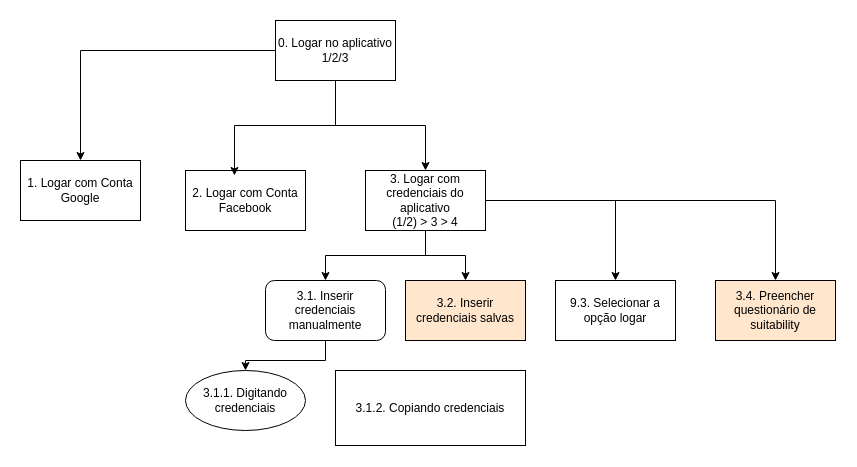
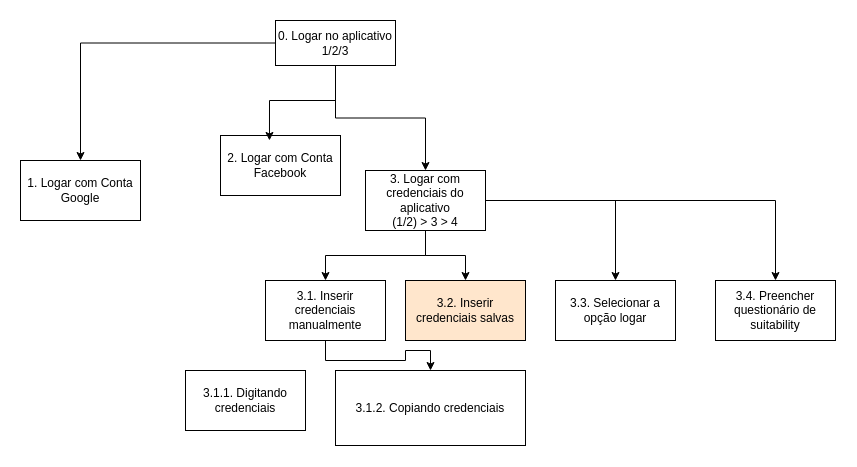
  <mxCell id="0" />
  <mxCell id="1" parent="0" />
  <mxCell id="2" style="edgeStyle=orthogonalEdgeStyle;rounded=0;orthogonalLoop=1;jettySize=auto;html=1;entryX=0.5;entryY=0;entryDx=0;entryDy=0;" edge="1" parent="1" source="4" target="5"><mxGeometry relative="1" as="geometry" /></mxCell>
  <mxCell id="3" style="edgeStyle=orthogonalEdgeStyle;rounded=0;orthogonalLoop=1;jettySize=auto;html=1;entryX=0.5;entryY=0;entryDx=0;entryDy=0;" edge="1" parent="1" source="4" target="11"><mxGeometry relative="1" as="geometry" /></mxCell>
- <mxCell id="4" value="0. Logar no aplicativo&lt;div&gt;1/2/3&lt;/div&gt;" style="rounded=0;whiteSpace=wrap;html=1;" vertex="1" parent="1"><mxGeometry x="275" y="20" width="120" height="60" as="geometry" /></mxCell>
+ <mxCell id="4" value="0. Logar no aplicativo&lt;div&gt;1/2/3&lt;/div&gt;" style="rounded=0;whiteSpace=wrap;html=1;" vertex="1" parent="1"><mxGeometry x="275" y="20" width="120" height="45" as="geometry" /></mxCell>
  <mxCell id="5" value="1. Logar com Conta Google" style="rounded=0;whiteSpace=wrap;html=1;" vertex="1" parent="1"><mxGeometry x="20" y="160" width="120" height="60" as="geometry" /></mxCell>
- <mxCell id="6" value="2. Logar com Conta Facebook" style="rounded=0;whiteSpace=wrap;html=1;" vertex="1" parent="1"><mxGeometry x="185" y="170" width="120" height="60" as="geometry" /></mxCell>
+ <mxCell id="6" value="2. Logar com Conta Facebook" style="rounded=0;whiteSpace=wrap;html=1;" vertex="1" parent="1"><mxGeometry x="220" y="135" width="120" height="60" as="geometry" /></mxCell>
  <mxCell id="7" style="edgeStyle=orthogonalEdgeStyle;rounded=0;orthogonalLoop=1;jettySize=auto;html=1;entryX=0.5;entryY=0;entryDx=0;entryDy=0;" edge="1" parent="1" source="11" target="14"><mxGeometry relative="1" as="geometry" /></mxCell>
  <mxCell id="8" style="edgeStyle=orthogonalEdgeStyle;rounded=0;orthogonalLoop=1;jettySize=auto;html=1;" edge="1" parent="1" source="11" target="15"><mxGeometry relative="1" as="geometry" /></mxCell>
  <mxCell id="9" style="edgeStyle=orthogonalEdgeStyle;rounded=0;orthogonalLoop=1;jettySize=auto;html=1;entryX=0.5;entryY=0;entryDx=0;entryDy=0;" edge="1" parent="1" source="11" target="16"><mxGeometry relative="1" as="geometry"><Array as="points"><mxPoint x="615" y="200" /></Array></mxGeometry></mxCell>
  <mxCell id="10" style="edgeStyle=orthogonalEdgeStyle;rounded=0;orthogonalLoop=1;jettySize=auto;html=1;entryX=0.5;entryY=0;entryDx=0;entryDy=0;" edge="1" parent="1" source="11" target="17"><mxGeometry relative="1" as="geometry" /></mxCell>
  <mxCell id="11" value="3. Logar com credenciais do aplicativo&lt;div&gt;(1/2) &amp;gt; 3 &amp;gt; 4&lt;/div&gt;" style="rounded=0;whiteSpace=wrap;html=1;" vertex="1" parent="1"><mxGeometry x="365" y="170" width="120" height="60" as="geometry" /></mxCell>
  <mxCell id="12" style="edgeStyle=orthogonalEdgeStyle;rounded=0;orthogonalLoop=1;jettySize=auto;html=1;entryX=0.408;entryY=0.083;entryDx=0;entryDy=0;entryPerimeter=0;" edge="1" parent="1" source="4" target="6"><mxGeometry relative="1" as="geometry" /></mxCell>
- <mxCell id="13" style="edgeStyle=orthogonalEdgeStyle;rounded=0;orthogonalLoop=1;jettySize=auto;html=1;" edge="1" parent="1" source="14" target="18"><mxGeometry relative="1" as="geometry" /></mxCell>
- <mxCell id="14" value="3.1. Inserir credenciais manualmente" style="whiteSpace=wrap;html=1;rounded=1;" vertex="1" parent="1"><mxGeometry x="265" y="280" width="120" height="60" as="geometry" /></mxCell>
+ <mxCell id="13" style="edgeStyle=orthogonalEdgeStyle;rounded=0;orthogonalLoop=1;jettySize=auto;html=1;entryX=0.5;entryY=0;entryDx=0;entryDy=0;" edge="1" parent="1" source="14" target="19"><mxGeometry relative="1" as="geometry" /></mxCell>
+ <mxCell id="14" value="3.1. Inserir credenciais manualmente" style="rounded=0;whiteSpace=wrap;html=1;" vertex="1" parent="1"><mxGeometry x="265" y="280" width="120" height="60" as="geometry" /></mxCell>
  <mxCell id="15" value="3.2. Inserir credenciais salvas" style="rounded=0;whiteSpace=wrap;html=1;fillColor=#ffe6cc;" vertex="1" parent="1"><mxGeometry x="405" y="280" width="120" height="60" as="geometry" /></mxCell>
- <mxCell id="16" value="9.3. Selecionar a opção logar" style="rounded=0;whiteSpace=wrap;html=1;" vertex="1" parent="1"><mxGeometry x="555" y="280" width="120" height="60" as="geometry" /></mxCell>
- <mxCell id="17" value="3.4. Preencher questionário de suitability" style="rounded=0;whiteSpace=wrap;html=1;fillColor=#ffe6cc;" vertex="1" parent="1"><mxGeometry x="715" y="280" width="120" height="60" as="geometry" /></mxCell>
- <mxCell id="18" value="3.1.1. Digitando credenciais" style="ellipse;whiteSpace=wrap;html=1;" vertex="1" parent="1"><mxGeometry x="185" y="370" width="120" height="60" as="geometry" /></mxCell>
+ <mxCell id="16" value="3.3. Selecionar a opção logar" style="rounded=0;whiteSpace=wrap;html=1;" vertex="1" parent="1"><mxGeometry x="555" y="280" width="120" height="60" as="geometry" /></mxCell>
+ <mxCell id="17" value="3.4. Preencher questionário de suitability" style="rounded=0;whiteSpace=wrap;html=1;" vertex="1" parent="1"><mxGeometry x="715" y="280" width="120" height="60" as="geometry" /></mxCell>
+ <mxCell id="18" value="3.1.1. Digitando credenciais" style="rounded=0;whiteSpace=wrap;html=1;" vertex="1" parent="1"><mxGeometry x="185" y="370" width="120" height="60" as="geometry" /></mxCell>
  <mxCell id="19" value="3.1.2. Copiando credenciais" style="rounded=0;whiteSpace=wrap;html=1;" vertex="1" parent="1"><mxGeometry x="335" y="370" width="190" height="75" as="geometry" /></mxCell>
